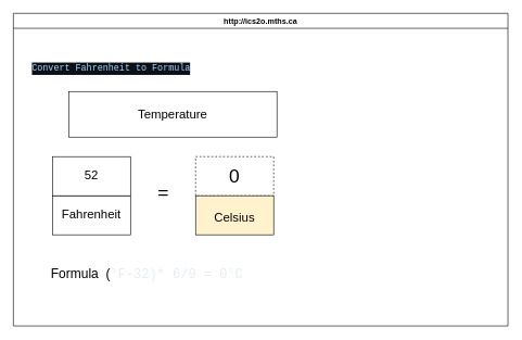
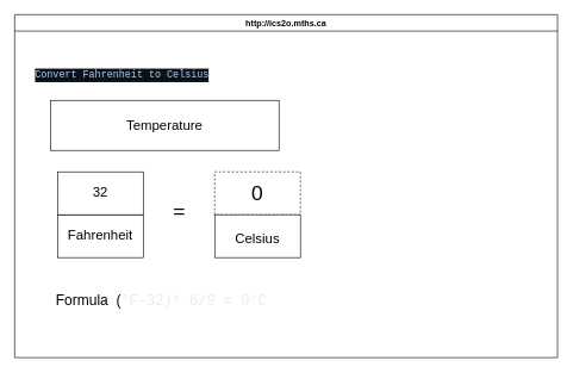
  <mxCell id="0" />
  <mxCell id="1" parent="0" />
  <mxCell id="2" value="http://ics2o.mths.ca" style="swimlane;whiteSpace=wrap;html=1;" parent="1" vertex="1"><mxGeometry x="20" y="20" width="760" height="480" as="geometry" /></mxCell>
- <mxCell id="3" value="&lt;div style=&quot;color: rgb(230, 237, 243); background-color: rgb(13, 17, 23); font-family: Consolas, &amp;quot;Courier New&amp;quot;, monospace; font-size: 14px; line-height: 19px;&quot;&gt;&lt;span style=&quot;color: #a5d6ff;&quot;&gt;Convert Fahrenheit to Formula&lt;/span&gt;&lt;/div&gt;" style="text;html=1;align=center;verticalAlign=middle;resizable=0;points=[];autosize=1;strokeColor=none;fillColor=none;" vertex="1" parent="2"><mxGeometry x="20" y="70" width="260" height="30" as="geometry" /></mxCell>
- <mxCell id="4" value="&lt;font style=&quot;font-size: 19px;&quot;&gt;Temperature&lt;/font&gt;" style="whiteSpace=wrap;html=1;" vertex="1" parent="2"><mxGeometry x="85" y="120" width="320" height="70" as="geometry" /></mxCell>
+ <mxCell id="3" value="&lt;div style=&quot;color: rgb(230, 237, 243); background-color: rgb(13, 17, 23); font-family: Consolas, &amp;quot;Courier New&amp;quot;, monospace; font-size: 14px; line-height: 19px;&quot;&gt;&lt;span style=&quot;color: #a5d6ff;&quot;&gt;Convert Fahrenheit to Celsius&lt;/span&gt;&lt;/div&gt;" style="text;html=1;align=center;verticalAlign=middle;resizable=0;points=[];autosize=1;strokeColor=none;fillColor=none;" vertex="1" parent="2"><mxGeometry x="20" y="70" width="260" height="30" as="geometry" /></mxCell>
+ <mxCell id="4" value="&lt;font style=&quot;font-size: 19px;&quot;&gt;Temperature&lt;/font&gt;" style="whiteSpace=wrap;html=1;" vertex="1" parent="2"><mxGeometry x="50" y="120" width="320" height="70" as="geometry" /></mxCell>
  <mxCell id="5" value="Fahrenheit" style="whiteSpace=wrap;html=1;fontSize=19;" vertex="1" parent="2"><mxGeometry x="60" y="280" width="120" height="60" as="geometry" /></mxCell>
- <mxCell id="6" value="52" style="whiteSpace=wrap;html=1;fontSize=19;" vertex="1" parent="2"><mxGeometry x="60" y="220" width="120" height="60" as="geometry" /></mxCell>
+ <mxCell id="6" value="32" style="whiteSpace=wrap;html=1;fontSize=19;" vertex="1" parent="2"><mxGeometry x="60" y="220" width="120" height="60" as="geometry" /></mxCell>
  <mxCell id="7" value="&lt;font style=&quot;font-size: 29px;&quot;&gt;=&lt;/font&gt;" style="text;html=1;align=center;verticalAlign=middle;resizable=0;points=[];autosize=1;strokeColor=none;fillColor=none;fontSize=19;" vertex="1" parent="2"><mxGeometry x="210" y="250" width="40" height="50" as="geometry" /></mxCell>
  <mxCell id="8" value="0" style="whiteSpace=wrap;html=1;fontSize=29;dashed=1;" vertex="1" parent="2"><mxGeometry x="280" y="220" width="120" height="60" as="geometry" /></mxCell>
- <mxCell id="9" value="&lt;font style=&quot;font-size: 19px;&quot;&gt;Celsius&lt;/font&gt;" style="whiteSpace=wrap;html=1;fontSize=29;fillColor=#fff2cc;" vertex="1" parent="2"><mxGeometry x="280" y="280" width="120" height="60" as="geometry" /></mxCell>
+ <mxCell id="9" value="&lt;font style=&quot;font-size: 19px;&quot;&gt;Celsius&lt;/font&gt;" style="whiteSpace=wrap;html=1;fontSize=29;" vertex="1" parent="2"><mxGeometry x="280" y="280" width="120" height="60" as="geometry" /></mxCell>
  <mxCell id="10" value="&lt;font style=&quot;font-size: 20px;&quot;&gt;Formula&amp;nbsp; (&lt;span style=&quot;color: rgb(230, 237, 243); font-family: Consolas, &amp;quot;Courier New&amp;quot;, monospace;&quot;&gt;°F-32)* 6/9 = 0&lt;/span&gt;&lt;span style=&quot;color: rgb(230, 237, 243); font-family: Consolas, &amp;quot;Courier New&amp;quot;, monospace;&quot;&gt;°C&lt;/span&gt;&lt;/font&gt;" style="text;html=1;align=center;verticalAlign=middle;resizable=0;points=[];autosize=1;strokeColor=none;fillColor=none;fontSize=19;" vertex="1" parent="2"><mxGeometry x="45" y="380" width="320" height="40" as="geometry" /></mxCell>
